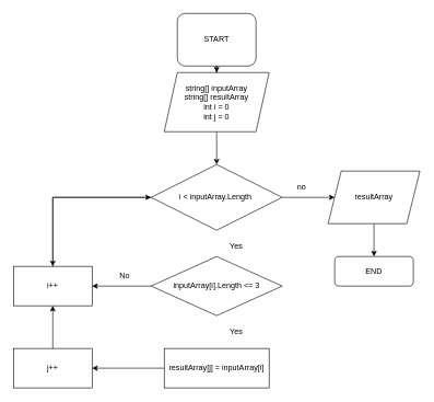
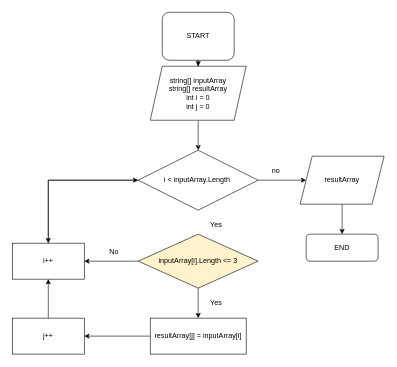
  <mxCell id="0" />
  <mxCell id="1" parent="0" />
  <mxCell id="2" value="" style="edgeStyle=orthogonalEdgeStyle;rounded=0;orthogonalLoop=1;jettySize=auto;html=1;" parent="1" source="3" target="5" edge="1"><mxGeometry relative="1" as="geometry" /></mxCell>
  <mxCell id="3" value="START" style="rounded=1;whiteSpace=wrap;html=1;" parent="1" vertex="1"><mxGeometry x="270" y="20" width="120" height="80" as="geometry" /></mxCell>
  <mxCell id="4" value="" style="edgeStyle=orthogonalEdgeStyle;rounded=0;orthogonalLoop=1;jettySize=auto;html=1;" edge="1" parent="1" source="5" target="8"><mxGeometry relative="1" as="geometry" /></mxCell>
  <mxCell id="5" value="string[] inputArray&lt;br&gt;string[] resultArray&lt;br&gt;int i = 0&lt;br&gt;int j = 0" style="shape=parallelogram;perimeter=parallelogramPerimeter;whiteSpace=wrap;html=1;fixedSize=1;" parent="1" vertex="1"><mxGeometry x="250" y="110" width="160" height="90" as="geometry" /></mxCell>
  <mxCell id="6" value="" style="edgeStyle=orthogonalEdgeStyle;rounded=0;orthogonalLoop=1;jettySize=auto;html=1;" edge="1" parent="1" source="8" target="14"><mxGeometry relative="1" as="geometry" /></mxCell>
  <mxCell id="7" value="" style="edgeStyle=orthogonalEdgeStyle;rounded=0;orthogonalLoop=1;jettySize=auto;html=1;" edge="1" parent="1" source="8" target="10"><mxGeometry relative="1" as="geometry" /></mxCell>
  <mxCell id="8" value="i &amp;lt; inputArray.Length&amp;nbsp;" style="rhombus;whiteSpace=wrap;html=1;" vertex="1" parent="1"><mxGeometry x="230" y="250" width="200" height="100" as="geometry" /></mxCell>
  <mxCell id="9" value="" style="edgeStyle=orthogonalEdgeStyle;rounded=0;orthogonalLoop=1;jettySize=auto;html=1;" edge="1" parent="1" source="10" target="19"><mxGeometry relative="1" as="geometry" /></mxCell>
  <mxCell id="10" value="resultArray" style="shape=parallelogram;perimeter=parallelogramPerimeter;whiteSpace=wrap;html=1;fixedSize=1;" vertex="1" parent="1"><mxGeometry x="500" y="260" width="140" height="80" as="geometry" /></mxCell>
+ <mxCell id="11" value="" style="edgeStyle=orthogonalEdgeStyle;rounded=0;orthogonalLoop=1;jettySize=auto;html=1;" edge="1" parent="1" source="13" target="16"><mxGeometry relative="1" as="geometry" /></mxCell>
  <mxCell id="12" value="" style="edgeStyle=orthogonalEdgeStyle;rounded=0;orthogonalLoop=1;jettySize=auto;html=1;" edge="1" parent="1" source="13" target="14"><mxGeometry relative="1" as="geometry" /></mxCell>
- <mxCell id="13" value="&lt;div style=&quot;text-align: start;&quot;&gt;&lt;span style=&quot;background-color: initial;&quot;&gt;inputArray[i].Length &amp;lt;= 3&lt;/span&gt;&lt;/div&gt;" style="rhombus;whiteSpace=wrap;html=1;" vertex="1" parent="1"><mxGeometry x="230" y="390" width="200" height="90" as="geometry" /></mxCell>
+ <mxCell id="13" value="&lt;div style=&quot;text-align: start;&quot;&gt;&lt;span style=&quot;background-color: initial;&quot;&gt;inputArray[i].Length &amp;lt;= 3&lt;/span&gt;&lt;/div&gt;" style="rhombus;whiteSpace=wrap;html=1;fillColor=#fff2cc;" vertex="1" parent="1"><mxGeometry x="230" y="390" width="200" height="90" as="geometry" /></mxCell>
  <mxCell id="14" value="i++" style="rounded=0;whiteSpace=wrap;html=1;" vertex="1" parent="1"><mxGeometry x="20" y="405" width="120" height="60" as="geometry" /></mxCell>
  <mxCell id="15" value="" style="edgeStyle=orthogonalEdgeStyle;rounded=0;orthogonalLoop=1;jettySize=auto;html=1;" edge="1" parent="1" source="16" target="18"><mxGeometry relative="1" as="geometry" /></mxCell>
  <mxCell id="16" value="resultArray[j] = inputArray[i]" style="rounded=0;whiteSpace=wrap;html=1;" vertex="1" parent="1"><mxGeometry x="250" y="530" width="160" height="60" as="geometry" /></mxCell>
  <mxCell id="17" value="" style="edgeStyle=orthogonalEdgeStyle;rounded=0;orthogonalLoop=1;jettySize=auto;html=1;" edge="1" parent="1" source="18" target="14"><mxGeometry relative="1" as="geometry" /></mxCell>
  <mxCell id="18" value="j++" style="rounded=0;whiteSpace=wrap;html=1;" vertex="1" parent="1"><mxGeometry x="20" y="530" width="120" height="60" as="geometry" /></mxCell>
  <mxCell id="19" value="END" style="rounded=1;whiteSpace=wrap;html=1;" vertex="1" parent="1"><mxGeometry x="510" y="390" width="120" height="45" as="geometry" /></mxCell>
  <mxCell id="20" value="" style="endArrow=classic;html=1;rounded=0;entryX=0;entryY=0.5;entryDx=0;entryDy=0;" edge="1" parent="1" target="8"><mxGeometry width="50" height="50" relative="1" as="geometry"><mxPoint x="80" y="405" as="sourcePoint" /><mxPoint x="130" y="355" as="targetPoint" /><Array as="points"><mxPoint x="80" y="300" /></Array></mxGeometry></mxCell>
  <mxCell id="21" value="no" style="text;html=1;strokeColor=none;fillColor=none;align=center;verticalAlign=middle;whiteSpace=wrap;rounded=0;" vertex="1" parent="1"><mxGeometry x="430" y="270" width="60" height="30" as="geometry" /></mxCell>
  <mxCell id="22" value="Yes" style="text;html=1;strokeColor=none;fillColor=none;align=center;verticalAlign=middle;whiteSpace=wrap;rounded=0;" vertex="1" parent="1"><mxGeometry x="330" y="360" width="60" height="30" as="geometry" /></mxCell>
  <mxCell id="23" value="Yes" style="text;html=1;strokeColor=none;fillColor=none;align=center;verticalAlign=middle;whiteSpace=wrap;rounded=0;" vertex="1" parent="1"><mxGeometry x="330" y="490" width="60" height="30" as="geometry" /></mxCell>
  <mxCell id="24" value="No" style="text;html=1;strokeColor=none;fillColor=none;align=center;verticalAlign=middle;whiteSpace=wrap;rounded=0;" vertex="1" parent="1"><mxGeometry x="160" y="405" width="60" height="30" as="geometry" /></mxCell>
